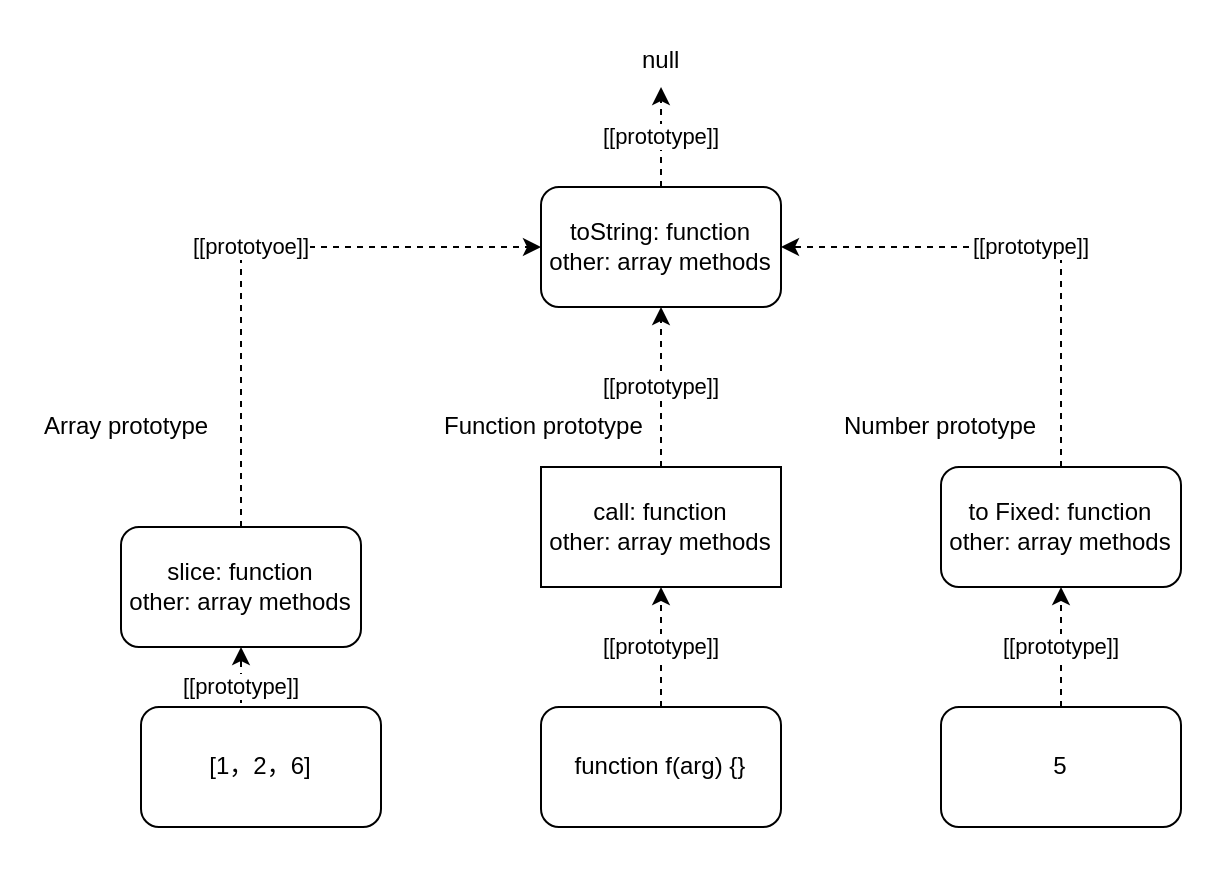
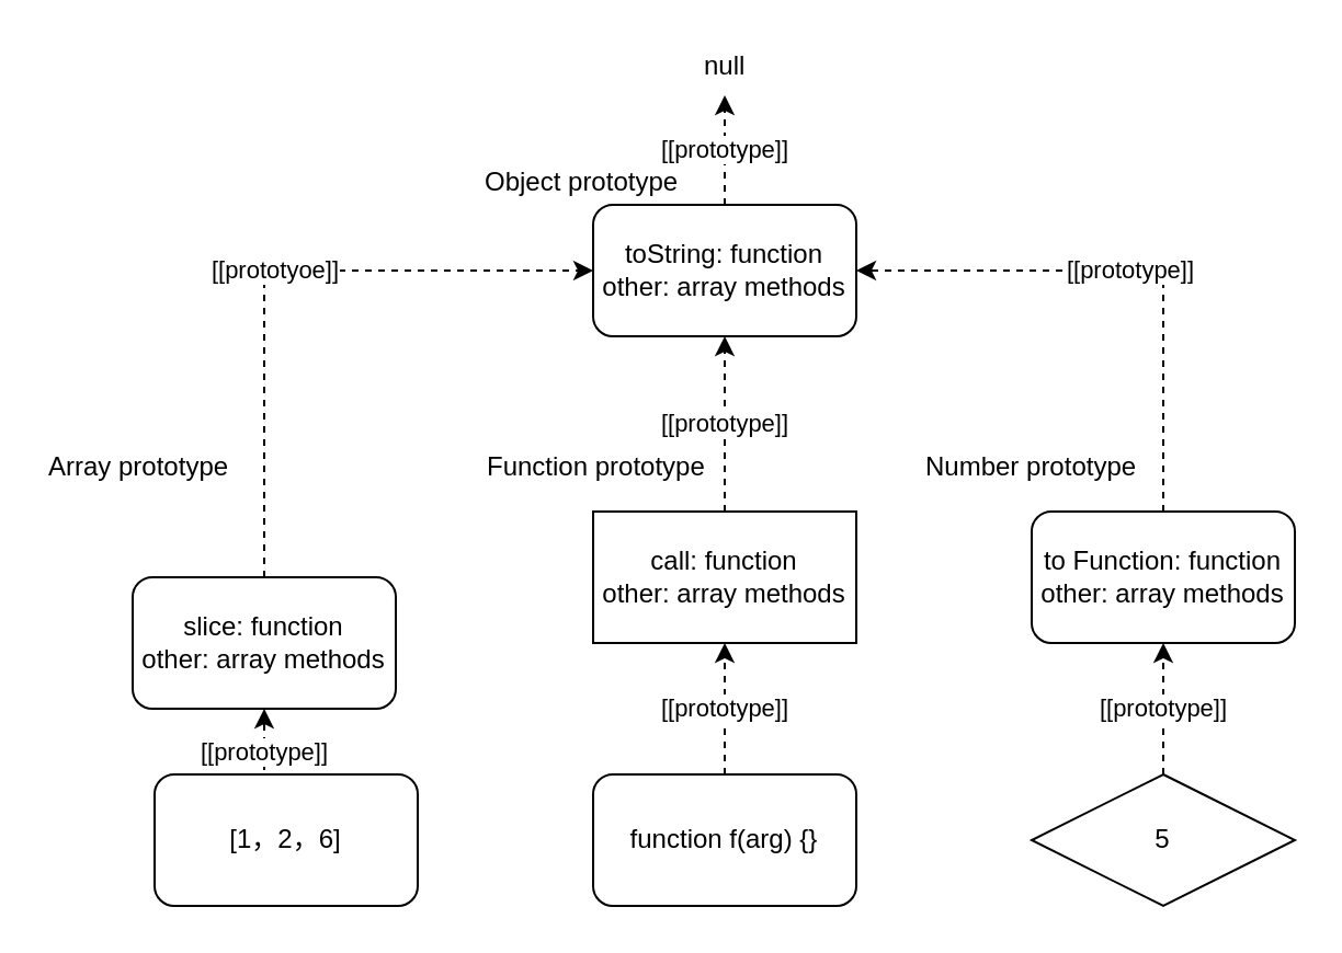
  <mxCell id="0" />
  <mxCell id="1" parent="0" />
  <mxCell id="2" value="[[prototype]]" style="edgeStyle=orthogonalEdgeStyle;rounded=0;orthogonalLoop=1;jettySize=auto;html=1;exitX=0.5;exitY=0;exitDx=0;exitDy=0;entryX=0.5;entryY=1;entryDx=0;entryDy=0;dashed=1;" edge="1" parent="1" source="3" target="5"><mxGeometry relative="1" as="geometry" /></mxCell>
  <mxCell id="3" value="[1，2，6]" style="rounded=1;whiteSpace=wrap;html=1;" vertex="1" parent="1"><mxGeometry x="70" y="353" width="120" height="60" as="geometry" /></mxCell>
  <mxCell id="4" value="[[prototyoe]]" style="edgeStyle=orthogonalEdgeStyle;rounded=0;orthogonalLoop=1;jettySize=auto;html=1;exitX=0.5;exitY=0;exitDx=0;exitDy=0;entryX=0;entryY=0.5;entryDx=0;entryDy=0;dashed=1;" edge="1" parent="1" source="5" target="8"><mxGeometry relative="1" as="geometry" /></mxCell>
  <mxCell id="5" value="slice: function&lt;br&gt;other: array methods" style="rounded=1;whiteSpace=wrap;html=1;" vertex="1" parent="1"><mxGeometry x="60" y="263" width="120" height="60" as="geometry" /></mxCell>
  <mxCell id="6" value="Array prototype" style="text;html=1;resizable=0;points=[];autosize=1;align=left;verticalAlign=top;spacingTop=-4;" vertex="1" parent="1"><mxGeometry x="20" y="203" width="100" height="20" as="geometry" /></mxCell>
  <mxCell id="7" value="[[prototype]]" style="edgeStyle=orthogonalEdgeStyle;rounded=0;orthogonalLoop=1;jettySize=auto;html=1;exitX=0.5;exitY=0;exitDx=0;exitDy=0;entryX=0.367;entryY=1.15;entryDx=0;entryDy=0;entryPerimeter=0;dashed=1;" edge="1" parent="1" source="8" target="9"><mxGeometry relative="1" as="geometry" /></mxCell>
  <mxCell id="8" value="toString: function&lt;br&gt;other: array methods" style="rounded=1;whiteSpace=wrap;html=1;" vertex="1" parent="1"><mxGeometry x="270" y="93" width="120" height="60" as="geometry" /></mxCell>
  <mxCell id="9" value="null" style="text;html=1;resizable=0;points=[];autosize=1;align=left;verticalAlign=top;spacingTop=-4;" vertex="1" parent="1"><mxGeometry x="319" y="20" width="30" height="20" as="geometry" /></mxCell>
+ <mxCell id="10" value="Object prototype" style="text;html=1;resizable=0;points=[];autosize=1;align=left;verticalAlign=top;spacingTop=-4;" vertex="1" parent="1"><mxGeometry x="219" y="73" width="100" height="20" as="geometry" /></mxCell>
  <mxCell id="11" value="[[prototype]]" style="edgeStyle=orthogonalEdgeStyle;rounded=0;orthogonalLoop=1;jettySize=auto;html=1;exitX=0.5;exitY=0;exitDx=0;exitDy=0;entryX=0.5;entryY=1;entryDx=0;entryDy=0;dashed=1;" edge="1" parent="1" source="12" target="14"><mxGeometry relative="1" as="geometry" /></mxCell>
  <mxCell id="12" value="function f(arg) {}" style="rounded=1;whiteSpace=wrap;html=1;" vertex="1" parent="1"><mxGeometry x="270" y="353" width="120" height="60" as="geometry" /></mxCell>
  <mxCell id="13" value="[[prototype]]" style="edgeStyle=orthogonalEdgeStyle;rounded=0;orthogonalLoop=1;jettySize=auto;html=1;exitX=0.5;exitY=0;exitDx=0;exitDy=0;entryX=0.5;entryY=1;entryDx=0;entryDy=0;dashed=1;" edge="1" parent="1" source="14" target="8"><mxGeometry relative="1" as="geometry" /></mxCell>
  <mxCell id="14" value="call: function&lt;br&gt;other: array methods" style="whiteSpace=wrap;html=1;rounded=0;" vertex="1" parent="1"><mxGeometry x="270" y="233" width="120" height="60" as="geometry" /></mxCell>
  <mxCell id="15" value="Function prototype" style="text;html=1;resizable=0;points=[];autosize=1;align=left;verticalAlign=top;spacingTop=-4;" vertex="1" parent="1"><mxGeometry x="220" y="203" width="110" height="20" as="geometry" /></mxCell>
  <mxCell id="16" value="[[prototype]]" style="edgeStyle=orthogonalEdgeStyle;rounded=0;orthogonalLoop=1;jettySize=auto;html=1;exitX=0.5;exitY=0;exitDx=0;exitDy=0;entryX=0.5;entryY=1;entryDx=0;entryDy=0;dashed=1;" edge="1" parent="1" source="17" target="19"><mxGeometry relative="1" as="geometry" /></mxCell>
- <mxCell id="17" value="5" style="rounded=1;whiteSpace=wrap;html=1;" vertex="1" parent="1"><mxGeometry x="470" y="353" width="120" height="60" as="geometry" /></mxCell>
+ <mxCell id="17" value="5" style="rhombus;whiteSpace=wrap;html=1;" vertex="1" parent="1"><mxGeometry x="470" y="353" width="120" height="60" as="geometry" /></mxCell>
  <mxCell id="18" value="[[prototype]]" style="edgeStyle=orthogonalEdgeStyle;rounded=0;orthogonalLoop=1;jettySize=auto;html=1;exitX=0.5;exitY=0;exitDx=0;exitDy=0;entryX=1;entryY=0.5;entryDx=0;entryDy=0;dashed=1;" edge="1" parent="1" source="19" target="8"><mxGeometry relative="1" as="geometry" /></mxCell>
- <mxCell id="19" value="to Fixed: function&lt;br&gt;other: array methods" style="rounded=1;whiteSpace=wrap;html=1;" vertex="1" parent="1"><mxGeometry x="470" y="233" width="120" height="60" as="geometry" /></mxCell>
+ <mxCell id="19" value="to Function: function&lt;br&gt;other: array methods" style="rounded=1;whiteSpace=wrap;html=1;" vertex="1" parent="1"><mxGeometry x="470" y="233" width="120" height="60" as="geometry" /></mxCell>
  <mxCell id="20" value="Number prototype" style="text;html=1;resizable=0;points=[];autosize=1;align=left;verticalAlign=top;spacingTop=-4;" vertex="1" parent="1"><mxGeometry x="420" y="203" width="110" height="20" as="geometry" /></mxCell>
